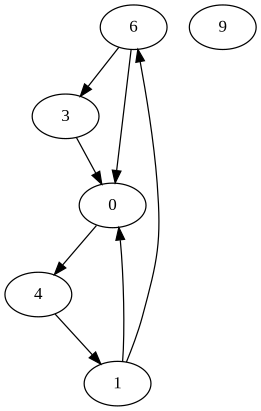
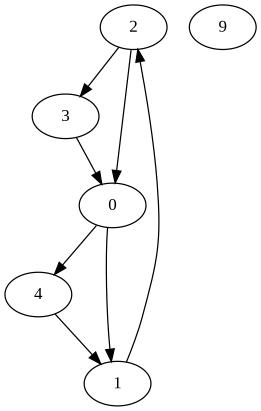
  digraph {
    bgcolor=white
    fontname="Liberation Serif"
    node [color=black fontname="Liberation Serif"]
    edge [fontname="Liberation Serif"]
-   2 [height=0.5 width=0.75 label=6]
+   2 [height=0.5 width=0.75]
    3 [height=0.5 width=0.75]
    0 [height=0.5 width=0.75]
    4 [height=0.5 width=0.75]
    1 [height=0.5 width=0.75]
    n6 [height=0.5 label=9 width=0.75]
    2 -> 3
    2 -> 0
    3 -> 0
    0 -> 4
    4 -> 1
    1 -> 2
-   1 -> 0
+   0 -> 1
  }
